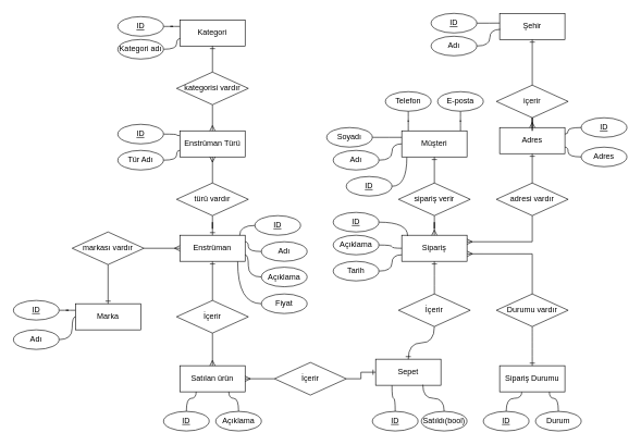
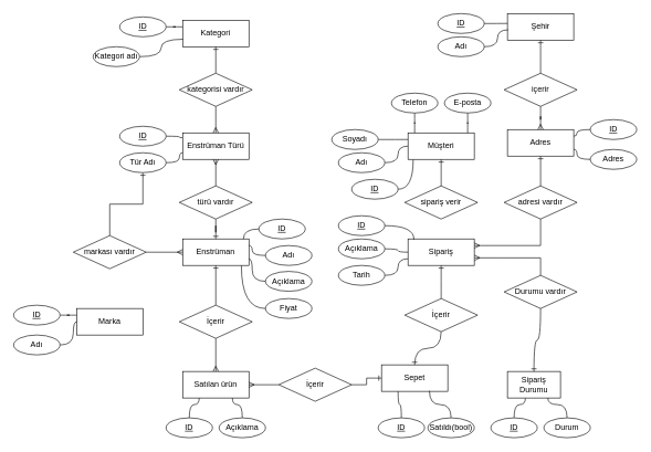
  <mxCell id="0" />
  <mxCell id="1" parent="0" />
  <mxCell id="2" value="Satılan ürün" style="whiteSpace=wrap;html=1;align=center;" parent="1" vertex="1"><mxGeometry x="275" y="560" width="100" height="40" as="geometry" /></mxCell>
  <mxCell id="3" value="Enstrüman" style="whiteSpace=wrap;html=1;align=center;" parent="1" vertex="1"><mxGeometry x="275" y="360" width="100" height="40" as="geometry" /></mxCell>
  <mxCell id="4" value="Kategori" style="whiteSpace=wrap;html=1;align=center;" parent="1" vertex="1"><mxGeometry x="275" y="30" width="100" height="40" as="geometry" /></mxCell>
  <mxCell id="5" value="Enstrüman Türü" style="whiteSpace=wrap;html=1;align=center;" parent="1" vertex="1"><mxGeometry x="275" y="200" width="100" height="40" as="geometry" /></mxCell>
  <mxCell id="6" value="Sipariş" style="whiteSpace=wrap;html=1;align=center;" parent="1" vertex="1"><mxGeometry x="615" y="360" width="100" height="40" as="geometry" /></mxCell>
  <mxCell id="7" value="Müşteri" style="whiteSpace=wrap;html=1;align=center;" parent="1" vertex="1"><mxGeometry x="615" y="200" width="100" height="40" as="geometry" /></mxCell>
  <mxCell id="8" value="Adres" style="whiteSpace=wrap;html=1;align=center;" parent="1" vertex="1"><mxGeometry x="765" y="195" width="100" height="40" as="geometry" /></mxCell>
  <mxCell id="9" value="Şehir" style="whiteSpace=wrap;html=1;align=center;" parent="1" vertex="1"><mxGeometry x="765" y="20" width="100" height="40" as="geometry" /></mxCell>
  <mxCell id="10" value="Marka" style="whiteSpace=wrap;html=1;align=center;" parent="1" vertex="1"><mxGeometry x="115" y="465" width="100" height="40" as="geometry" /></mxCell>
  <mxCell id="11" style="edgeStyle=orthogonalEdgeStyle;rounded=0;orthogonalLoop=1;jettySize=auto;html=1;endArrow=ERmany;endFill=0;" edge="1" parent="1" source="13" target="2"><mxGeometry relative="1" as="geometry" /></mxCell>
  <mxCell id="12" style="edgeStyle=orthogonalEdgeStyle;rounded=0;orthogonalLoop=1;jettySize=auto;html=1;entryX=0.5;entryY=1;entryDx=0;entryDy=0;endArrow=ERone;endFill=0;" edge="1" parent="1" source="13" target="3"><mxGeometry relative="1" as="geometry" /></mxCell>
  <mxCell id="13" value="İçerir" style="shape=rhombus;perimeter=rhombusPerimeter;whiteSpace=wrap;html=1;align=center;" vertex="1" parent="1"><mxGeometry x="270" y="460" width="110" height="50" as="geometry" /></mxCell>
  <mxCell id="14" style="edgeStyle=orthogonalEdgeStyle;rounded=0;orthogonalLoop=1;jettySize=auto;html=1;entryX=0.5;entryY=0;entryDx=0;entryDy=0;endArrow=ERone;endFill=0;" edge="1" parent="1" source="16" target="3"><mxGeometry relative="1" as="geometry" /></mxCell>
  <mxCell id="15" style="edgeStyle=orthogonalEdgeStyle;rounded=0;orthogonalLoop=1;jettySize=auto;html=1;endArrow=ERmany;endFill=0;" edge="1" parent="1" source="16" target="5"><mxGeometry relative="1" as="geometry" /></mxCell>
  <mxCell id="16" value="türü vardır" style="shape=rhombus;perimeter=rhombusPerimeter;whiteSpace=wrap;html=1;align=center;" vertex="1" parent="1"><mxGeometry x="270" y="280" width="110" height="50" as="geometry" /></mxCell>
  <mxCell id="17" style="edgeStyle=orthogonalEdgeStyle;rounded=0;orthogonalLoop=1;jettySize=auto;html=1;entryX=0.5;entryY=0;entryDx=0;entryDy=0;endArrow=ERmany;endFill=0;" edge="1" parent="1" source="19" target="5"><mxGeometry relative="1" as="geometry" /></mxCell>
  <mxCell id="18" style="edgeStyle=orthogonalEdgeStyle;rounded=0;orthogonalLoop=1;jettySize=auto;html=1;entryX=0.5;entryY=1;entryDx=0;entryDy=0;endArrow=ERone;endFill=0;" edge="1" parent="1" source="19" target="4"><mxGeometry relative="1" as="geometry" /></mxCell>
  <mxCell id="19" value="kategorisi vardır" style="shape=rhombus;perimeter=rhombusPerimeter;whiteSpace=wrap;html=1;align=center;" vertex="1" parent="1"><mxGeometry x="270" y="110" width="110" height="50" as="geometry" /></mxCell>
  <mxCell id="20" style="edgeStyle=orthogonalEdgeStyle;orthogonalLoop=1;jettySize=auto;html=1;endArrow=ERmany;endFill=0;rounded=0;entryX=1;entryY=0.25;entryDx=0;entryDy=0;exitX=0.5;exitY=1;exitDx=0;exitDy=0;" edge="1" parent="1" source="22" target="6"><mxGeometry relative="1" as="geometry"><mxPoint x="800" y="370" as="targetPoint" /></mxGeometry></mxCell>
  <mxCell id="21" style="edgeStyle=orthogonalEdgeStyle;rounded=0;orthogonalLoop=1;jettySize=auto;html=1;entryX=0.5;entryY=1;entryDx=0;entryDy=0;endArrow=ERone;endFill=0;" edge="1" parent="1" source="22" target="8"><mxGeometry relative="1" as="geometry" /></mxCell>
  <mxCell id="22" value="adresi vardır" style="shape=rhombus;perimeter=rhombusPerimeter;whiteSpace=wrap;html=1;align=center;" vertex="1" parent="1"><mxGeometry x="760" y="280" width="110" height="50" as="geometry" /></mxCell>
  <mxCell id="23" style="edgeStyle=orthogonalEdgeStyle;rounded=0;orthogonalLoop=1;jettySize=auto;html=1;entryX=0.5;entryY=0;entryDx=0;entryDy=0;endArrow=ERmany;endFill=0;" edge="1" parent="1" source="25" target="8"><mxGeometry relative="1" as="geometry" /></mxCell>
  <mxCell id="24" style="edgeStyle=orthogonalEdgeStyle;rounded=0;orthogonalLoop=1;jettySize=auto;html=1;entryX=0.5;entryY=1;entryDx=0;entryDy=0;endArrow=ERone;endFill=0;" edge="1" parent="1" source="25" target="9"><mxGeometry relative="1" as="geometry" /></mxCell>
- <mxCell id="25" value="içerir" style="shape=rhombus;perimeter=rhombusPerimeter;whiteSpace=wrap;html=1;align=center;" vertex="1" parent="1"><mxGeometry x="760" y="130" width="110" height="50" as="geometry" /></mxCell>
+ <mxCell id="25" value="içerir" style="shape=rhombus;perimeter=rhombusPerimeter;whiteSpace=wrap;html=1;align=center;" vertex="1" parent="1"><mxGeometry x="760" y="110" width="110" height="50" as="geometry" /></mxCell>
  <mxCell id="26" style="edgeStyle=orthogonalEdgeStyle;rounded=0;orthogonalLoop=1;jettySize=auto;html=1;entryX=0;entryY=0.5;entryDx=0;entryDy=0;endArrow=ERmany;endFill=0;" edge="1" parent="1" source="28" target="3"><mxGeometry relative="1" as="geometry" /></mxCell>
- <mxCell id="27" style="edgeStyle=orthogonalEdgeStyle;rounded=0;orthogonalLoop=1;jettySize=auto;html=1;entryX=0.5;entryY=0;entryDx=0;entryDy=0;endArrow=ERone;endFill=0;" edge="1" parent="1" source="28" target="10"><mxGeometry relative="1" as="geometry" /></mxCell>
+ <mxCell id="27" style="edgeStyle=orthogonalEdgeStyle;rounded=0;orthogonalLoop=1;jettySize=auto;html=1;endArrow=ERone;endFill=0;" edge="1" parent="1" source="28" target="54"><mxGeometry relative="1" as="geometry" /></mxCell>
  <mxCell id="28" value="markası vardır" style="shape=rhombus;perimeter=rhombusPerimeter;whiteSpace=wrap;html=1;align=center;" vertex="1" parent="1"><mxGeometry x="110" y="355" width="110" height="50" as="geometry" /></mxCell>
  <mxCell id="29" style="edgeStyle=orthogonalEdgeStyle;rounded=0;orthogonalLoop=1;jettySize=auto;html=1;entryX=0.5;entryY=1;entryDx=0;entryDy=0;endArrow=ERone;endFill=0;" edge="1" parent="1" source="31" target="7"><mxGeometry relative="1" as="geometry" /></mxCell>
- <mxCell id="30" style="edgeStyle=orthogonalEdgeStyle;rounded=0;orthogonalLoop=1;jettySize=auto;html=1;entryX=0.5;entryY=0;entryDx=0;entryDy=0;endArrow=ERmany;endFill=0;" edge="1" parent="1" source="31" target="6"><mxGeometry relative="1" as="geometry" /></mxCell>
  <mxCell id="31" value="sipariş verir" style="shape=rhombus;perimeter=rhombusPerimeter;whiteSpace=wrap;html=1;align=center;" vertex="1" parent="1"><mxGeometry x="610" y="280" width="110" height="50" as="geometry" /></mxCell>
  <mxCell id="32" style="edgeStyle=orthogonalEdgeStyle;rounded=0;orthogonalLoop=1;jettySize=auto;html=1;entryX=1;entryY=0.5;entryDx=0;entryDy=0;endArrow=ERmany;endFill=0;exitX=0;exitY=0.5;exitDx=0;exitDy=0;" edge="1" parent="1" source="34" target="2"><mxGeometry relative="1" as="geometry"><mxPoint x="540" y="580" as="sourcePoint" /></mxGeometry></mxCell>
  <mxCell id="33" style="edgeStyle=orthogonalEdgeStyle;rounded=0;orthogonalLoop=1;jettySize=auto;html=1;endArrow=ERone;endFill=0;entryX=0;entryY=0.5;entryDx=0;entryDy=0;" edge="1" parent="1" source="34" target="65"><mxGeometry relative="1" as="geometry"><mxPoint x="605" y="580" as="targetPoint" /></mxGeometry></mxCell>
  <mxCell id="34" value="İçerir" style="shape=rhombus;perimeter=rhombusPerimeter;whiteSpace=wrap;html=1;align=center;" vertex="1" parent="1"><mxGeometry x="420" y="555" width="110" height="50" as="geometry" /></mxCell>
  <mxCell id="35" style="edgeStyle=orthogonalEdgeStyle;orthogonalLoop=1;jettySize=auto;html=1;entryX=0;entryY=0.25;entryDx=0;entryDy=0;endArrow=none;endFill=0;curved=1;" edge="1" parent="1" source="36" target="4"><mxGeometry relative="1" as="geometry" /></mxCell>
  <mxCell id="36" value="ID" style="ellipse;whiteSpace=wrap;html=1;align=center;fontStyle=4;" vertex="1" parent="1"><mxGeometry x="180" y="25" width="70" height="30" as="geometry" /></mxCell>
  <mxCell id="37" style="edgeStyle=orthogonalEdgeStyle;curved=1;orthogonalLoop=1;jettySize=auto;html=1;endArrow=none;endFill=0;strokeColor=#000000;entryX=0.078;entryY=1.014;entryDx=0;entryDy=0;entryPerimeter=0;" edge="1" parent="1" source="38" target="7"><mxGeometry relative="1" as="geometry"><mxPoint x="630" y="250" as="targetPoint" /></mxGeometry></mxCell>
  <mxCell id="38" value="ID" style="ellipse;whiteSpace=wrap;html=1;align=center;fontStyle=4;" vertex="1" parent="1"><mxGeometry x="530" y="270" width="70" height="30" as="geometry" /></mxCell>
  <mxCell id="39" style="edgeStyle=orthogonalEdgeStyle;curved=1;orthogonalLoop=1;jettySize=auto;html=1;endArrow=none;endFill=0;entryX=-0.005;entryY=0.183;entryDx=0;entryDy=0;entryPerimeter=0;" edge="1" parent="1" source="40" target="5"><mxGeometry relative="1" as="geometry"><mxPoint x="276" y="207" as="targetPoint" /></mxGeometry></mxCell>
  <mxCell id="40" value="ID" style="ellipse;whiteSpace=wrap;html=1;align=center;fontStyle=4;" vertex="1" parent="1"><mxGeometry x="180" y="190" width="70" height="30" as="geometry" /></mxCell>
  <mxCell id="41" style="edgeStyle=orthogonalEdgeStyle;curved=1;orthogonalLoop=1;jettySize=auto;html=1;entryX=1;entryY=0.25;entryDx=0;entryDy=0;endArrow=none;endFill=0;strokeColor=#000000;" edge="1" parent="1" source="42" target="8"><mxGeometry relative="1" as="geometry" /></mxCell>
  <mxCell id="42" value="ID" style="ellipse;whiteSpace=wrap;html=1;align=center;fontStyle=4;" vertex="1" parent="1"><mxGeometry x="890" y="180" width="70" height="30" as="geometry" /></mxCell>
  <mxCell id="43" style="edgeStyle=orthogonalEdgeStyle;curved=1;orthogonalLoop=1;jettySize=auto;html=1;entryX=0.25;entryY=1;entryDx=0;entryDy=0;endArrow=none;endFill=0;" edge="1" parent="1" source="44" target="65"><mxGeometry relative="1" as="geometry" /></mxCell>
  <mxCell id="44" value="ID" style="ellipse;whiteSpace=wrap;html=1;align=center;fontStyle=4;" vertex="1" parent="1"><mxGeometry x="570" y="630" width="70" height="30" as="geometry" /></mxCell>
  <mxCell id="45" style="edgeStyle=orthogonalEdgeStyle;curved=1;orthogonalLoop=1;jettySize=auto;html=1;entryX=0.917;entryY=0.004;entryDx=0;entryDy=0;entryPerimeter=0;endArrow=none;endFill=0;" edge="1" parent="1" source="46" target="3"><mxGeometry relative="1" as="geometry"><Array as="points"><mxPoint x="367" y="345" /></Array></mxGeometry></mxCell>
  <mxCell id="46" value="ID" style="ellipse;whiteSpace=wrap;html=1;align=center;fontStyle=4;" vertex="1" parent="1"><mxGeometry x="390" y="330" width="70" height="30" as="geometry" /></mxCell>
  <mxCell id="47" style="edgeStyle=orthogonalEdgeStyle;curved=1;orthogonalLoop=1;jettySize=auto;html=1;entryX=0;entryY=0.25;entryDx=0;entryDy=0;endArrow=none;endFill=0;" edge="1" parent="1" source="48" target="10"><mxGeometry relative="1" as="geometry" /></mxCell>
  <mxCell id="48" value="ID" style="ellipse;whiteSpace=wrap;html=1;align=center;fontStyle=4;" vertex="1" parent="1"><mxGeometry x="20" y="460" width="70" height="30" as="geometry" /></mxCell>
  <mxCell id="49" style="edgeStyle=orthogonalEdgeStyle;curved=1;orthogonalLoop=1;jettySize=auto;html=1;entryX=0.25;entryY=1;entryDx=0;entryDy=0;endArrow=none;endFill=0;" edge="1" parent="1" source="50" target="2"><mxGeometry relative="1" as="geometry" /></mxCell>
  <mxCell id="50" value="ID" style="ellipse;whiteSpace=wrap;html=1;align=center;fontStyle=4;" vertex="1" parent="1"><mxGeometry x="250" y="630" width="70" height="30" as="geometry" /></mxCell>
  <mxCell id="51" style="edgeStyle=orthogonalEdgeStyle;curved=1;orthogonalLoop=1;jettySize=auto;html=1;entryX=0.005;entryY=0.718;entryDx=0;entryDy=0;entryPerimeter=0;endArrow=none;endFill=0;" edge="1" parent="1" source="52" target="4"><mxGeometry relative="1" as="geometry" /></mxCell>
- <mxCell id="52" value="Kategori adı" style="ellipse;whiteSpace=wrap;html=1;align=center;" vertex="1" parent="1"><mxGeometry x="180" y="60" width="70" height="30" as="geometry" /></mxCell>
+ <mxCell id="52" value="Kategori adı" style="ellipse;whiteSpace=wrap;html=1;align=center;" vertex="1" parent="1"><mxGeometry x="140" y="70" width="70" height="30" as="geometry" /></mxCell>
  <mxCell id="53" style="edgeStyle=orthogonalEdgeStyle;curved=1;orthogonalLoop=1;jettySize=auto;html=1;entryX=0;entryY=0.75;entryDx=0;entryDy=0;endArrow=none;endFill=0;" edge="1" parent="1" source="54" target="5"><mxGeometry relative="1" as="geometry" /></mxCell>
  <mxCell id="54" value="Tür Adı" style="ellipse;whiteSpace=wrap;html=1;align=center;" vertex="1" parent="1"><mxGeometry x="180" y="230" width="70" height="30" as="geometry" /></mxCell>
  <mxCell id="55" style="edgeStyle=orthogonalEdgeStyle;curved=1;orthogonalLoop=1;jettySize=auto;html=1;endArrow=none;endFill=0;" edge="1" parent="1" source="56" target="10"><mxGeometry relative="1" as="geometry" /></mxCell>
  <mxCell id="56" value="Adı" style="ellipse;whiteSpace=wrap;html=1;align=center;" vertex="1" parent="1"><mxGeometry x="20" y="505" width="70" height="30" as="geometry" /></mxCell>
  <mxCell id="57" style="edgeStyle=orthogonalEdgeStyle;curved=1;orthogonalLoop=1;jettySize=auto;html=1;endArrow=none;endFill=0;entryX=1;entryY=0.25;entryDx=0;entryDy=0;" edge="1" parent="1" source="58" target="3"><mxGeometry relative="1" as="geometry"><mxPoint x="380" y="370" as="targetPoint" /></mxGeometry></mxCell>
  <mxCell id="58" value="Adı" style="ellipse;whiteSpace=wrap;html=1;align=center;" vertex="1" parent="1"><mxGeometry x="400" y="370" width="70" height="30" as="geometry" /></mxCell>
  <mxCell id="59" style="edgeStyle=orthogonalEdgeStyle;curved=1;orthogonalLoop=1;jettySize=auto;html=1;entryX=1;entryY=0.75;entryDx=0;entryDy=0;endArrow=none;endFill=0;" edge="1" parent="1" source="60" target="3"><mxGeometry relative="1" as="geometry" /></mxCell>
  <mxCell id="60" value="Açıklama" style="ellipse;whiteSpace=wrap;html=1;align=center;" vertex="1" parent="1"><mxGeometry x="400" y="409" width="70" height="30" as="geometry" /></mxCell>
  <mxCell id="61" style="edgeStyle=orthogonalEdgeStyle;curved=1;orthogonalLoop=1;jettySize=auto;html=1;entryX=0.75;entryY=1;entryDx=0;entryDy=0;endArrow=none;endFill=0;" edge="1" parent="1" source="62" target="2"><mxGeometry relative="1" as="geometry" /></mxCell>
  <mxCell id="62" value="Açıklama" style="ellipse;whiteSpace=wrap;html=1;align=center;" vertex="1" parent="1"><mxGeometry x="330" y="630" width="70" height="30" as="geometry" /></mxCell>
  <mxCell id="63" style="edgeStyle=orthogonalEdgeStyle;curved=1;orthogonalLoop=1;jettySize=auto;html=1;entryX=0.886;entryY=1.007;entryDx=0;entryDy=0;entryPerimeter=0;endArrow=none;endFill=0;" edge="1" parent="1" source="64" target="3"><mxGeometry relative="1" as="geometry" /></mxCell>
  <mxCell id="64" value="Fiyat" style="ellipse;whiteSpace=wrap;html=1;align=center;" vertex="1" parent="1"><mxGeometry x="400" y="450" width="70" height="30" as="geometry" /></mxCell>
  <mxCell id="65" value="Sepet" style="whiteSpace=wrap;html=1;align=center;" vertex="1" parent="1"><mxGeometry x="575" y="550" width="100" height="40" as="geometry" /></mxCell>
  <mxCell id="66" style="edgeStyle=orthogonalEdgeStyle;curved=1;orthogonalLoop=1;jettySize=auto;html=1;entryX=0.5;entryY=1;entryDx=0;entryDy=0;endArrow=ERone;endFill=0;" edge="1" parent="1" source="68" target="6"><mxGeometry relative="1" as="geometry" /></mxCell>
  <mxCell id="67" style="edgeStyle=orthogonalEdgeStyle;curved=1;orthogonalLoop=1;jettySize=auto;html=1;entryX=0.5;entryY=0;entryDx=0;entryDy=0;endArrow=ERone;endFill=0;" edge="1" parent="1" source="68" target="65"><mxGeometry relative="1" as="geometry" /></mxCell>
  <mxCell id="68" value="İçerir" style="shape=rhombus;perimeter=rhombusPerimeter;whiteSpace=wrap;html=1;align=center;" vertex="1" parent="1"><mxGeometry x="610" y="450" width="110" height="50" as="geometry" /></mxCell>
  <mxCell id="69" style="edgeStyle=orthogonalEdgeStyle;curved=1;orthogonalLoop=1;jettySize=auto;html=1;entryX=0.723;entryY=0.98;entryDx=0;entryDy=0;entryPerimeter=0;endArrow=none;endFill=0;" edge="1" parent="1" source="70" target="65"><mxGeometry relative="1" as="geometry" /></mxCell>
  <mxCell id="70" value="Satıldı(bool)" style="ellipse;whiteSpace=wrap;html=1;align=center;" vertex="1" parent="1"><mxGeometry x="645" y="630" width="70" height="30" as="geometry" /></mxCell>
  <mxCell id="71" style="edgeStyle=orthogonalEdgeStyle;curved=1;orthogonalLoop=1;jettySize=auto;html=1;entryX=0.09;entryY=0.025;entryDx=0;entryDy=0;entryPerimeter=0;endArrow=none;endFill=0;" edge="1" parent="1" source="72" target="6"><mxGeometry relative="1" as="geometry" /></mxCell>
  <mxCell id="72" value="ID" style="ellipse;whiteSpace=wrap;html=1;align=center;fontStyle=4;" vertex="1" parent="1"><mxGeometry x="510" y="325" width="70" height="30" as="geometry" /></mxCell>
  <mxCell id="73" style="edgeStyle=orthogonalEdgeStyle;curved=1;orthogonalLoop=1;jettySize=auto;html=1;entryX=0;entryY=0.75;entryDx=0;entryDy=0;endArrow=none;endFill=0;" edge="1" parent="1" source="74" target="6"><mxGeometry relative="1" as="geometry" /></mxCell>
  <mxCell id="74" value="Tarih" style="ellipse;whiteSpace=wrap;html=1;align=center;" vertex="1" parent="1"><mxGeometry x="510" y="400" width="70" height="30" as="geometry" /></mxCell>
  <mxCell id="75" style="edgeStyle=orthogonalEdgeStyle;curved=1;orthogonalLoop=1;jettySize=auto;html=1;entryX=0;entryY=0.5;entryDx=0;entryDy=0;endArrow=none;endFill=0;" edge="1" parent="1" source="76" target="6"><mxGeometry relative="1" as="geometry" /></mxCell>
  <mxCell id="76" value="Açıklama" style="ellipse;whiteSpace=wrap;html=1;align=center;" vertex="1" parent="1"><mxGeometry x="510" y="360" width="70" height="30" as="geometry" /></mxCell>
- <mxCell id="77" value="Sipariş Durumu" style="whiteSpace=wrap;html=1;align=center;" vertex="1" parent="1"><mxGeometry x="765" y="560" width="100" height="40" as="geometry" /></mxCell>
+ <mxCell id="77" value="Sipariş Durumu" style="whiteSpace=wrap;html=1;align=center;" vertex="1" parent="1"><mxGeometry x="765" y="560" width="80" height="40" as="geometry" /></mxCell>
  <mxCell id="78" style="edgeStyle=orthogonalEdgeStyle;curved=1;orthogonalLoop=1;jettySize=auto;html=1;entryX=0.339;entryY=1.01;entryDx=0;entryDy=0;endArrow=none;endFill=0;entryPerimeter=0;" edge="1" parent="1" source="79" target="77"><mxGeometry relative="1" as="geometry" /></mxCell>
  <mxCell id="79" value="ID" style="ellipse;whiteSpace=wrap;html=1;align=center;fontStyle=4;" vertex="1" parent="1"><mxGeometry x="740" y="630" width="70" height="30" as="geometry" /></mxCell>
  <mxCell id="80" style="edgeStyle=orthogonalEdgeStyle;curved=1;orthogonalLoop=1;jettySize=auto;html=1;endArrow=none;endFill=0;entryX=0.762;entryY=1.002;entryDx=0;entryDy=0;entryPerimeter=0;" edge="1" parent="1" source="81" target="77"><mxGeometry relative="1" as="geometry" /></mxCell>
  <mxCell id="81" value="Durum" style="ellipse;whiteSpace=wrap;html=1;align=center;" vertex="1" parent="1"><mxGeometry x="820" y="630" width="70" height="30" as="geometry" /></mxCell>
  <mxCell id="82" style="edgeStyle=orthogonalEdgeStyle;curved=1;orthogonalLoop=1;jettySize=auto;html=1;entryX=0.5;entryY=0;entryDx=0;entryDy=0;endArrow=ERone;endFill=0;" edge="1" parent="1" source="84" target="77"><mxGeometry relative="1" as="geometry" /></mxCell>
  <mxCell id="83" style="edgeStyle=orthogonalEdgeStyle;orthogonalLoop=1;jettySize=auto;html=1;entryX=1.003;entryY=0.714;entryDx=0;entryDy=0;endArrow=ERmany;endFill=0;rounded=0;entryPerimeter=0;exitX=0.5;exitY=0;exitDx=0;exitDy=0;" edge="1" parent="1" source="84" target="6"><mxGeometry relative="1" as="geometry" /></mxCell>
- <mxCell id="84" value="Durumu vardır" style="shape=rhombus;perimeter=rhombusPerimeter;whiteSpace=wrap;html=1;align=center;" vertex="1" parent="1"><mxGeometry x="760" y="450" width="110" height="50" as="geometry" /></mxCell>
+ <mxCell id="84" value="Durumu vardır" style="shape=rhombus;perimeter=rhombusPerimeter;whiteSpace=wrap;html=1;align=center;" vertex="1" parent="1"><mxGeometry x="760" y="415" width="110" height="50" as="geometry" /></mxCell>
  <mxCell id="85" style="edgeStyle=orthogonalEdgeStyle;orthogonalLoop=1;jettySize=auto;html=1;entryX=0;entryY=0.372;entryDx=0;entryDy=0;entryPerimeter=0;endArrow=none;endFill=0;curved=1;" edge="1" parent="1" source="86" target="9"><mxGeometry relative="1" as="geometry" /></mxCell>
  <mxCell id="86" value="ID" style="ellipse;whiteSpace=wrap;html=1;align=center;fontStyle=4;" vertex="1" parent="1"><mxGeometry x="660" y="20" width="70" height="30" as="geometry" /></mxCell>
  <mxCell id="87" style="edgeStyle=orthogonalEdgeStyle;curved=1;orthogonalLoop=1;jettySize=auto;html=1;entryX=0.009;entryY=0.613;entryDx=0;entryDy=0;entryPerimeter=0;endArrow=none;endFill=0;strokeColor=#000000;" edge="1" parent="1" source="88" target="9"><mxGeometry relative="1" as="geometry" /></mxCell>
  <mxCell id="88" value="Adı" style="ellipse;whiteSpace=wrap;html=1;align=center;" vertex="1" parent="1"><mxGeometry x="660" y="55" width="70" height="30" as="geometry" /></mxCell>
  <mxCell id="89" style="edgeStyle=orthogonalEdgeStyle;curved=1;orthogonalLoop=1;jettySize=auto;html=1;entryX=0;entryY=0.5;entryDx=0;entryDy=0;endArrow=none;endFill=0;strokeColor=#000000;exitX=1;exitY=0.5;exitDx=0;exitDy=0;" edge="1" parent="1" source="90" target="7"><mxGeometry relative="1" as="geometry"><Array as="points"><mxPoint x="600" y="245" /><mxPoint x="600" y="220" /></Array></mxGeometry></mxCell>
  <mxCell id="90" value="Adı" style="ellipse;whiteSpace=wrap;html=1;align=center;" vertex="1" parent="1"><mxGeometry x="510" y="230" width="70" height="30" as="geometry" /></mxCell>
  <mxCell id="91" style="edgeStyle=orthogonalEdgeStyle;curved=1;orthogonalLoop=1;jettySize=auto;html=1;entryX=0;entryY=0.25;entryDx=0;entryDy=0;endArrow=none;endFill=0;strokeColor=#000000;" edge="1" parent="1" source="92" target="7"><mxGeometry relative="1" as="geometry" /></mxCell>
  <mxCell id="92" value="Soyadı" style="ellipse;whiteSpace=wrap;html=1;align=center;" vertex="1" parent="1"><mxGeometry x="500" y="195" width="70" height="30" as="geometry" /></mxCell>
  <mxCell id="93" style="edgeStyle=orthogonalEdgeStyle;curved=1;orthogonalLoop=1;jettySize=auto;html=1;entryX=0.1;entryY=0;entryDx=0;entryDy=0;entryPerimeter=0;endArrow=none;endFill=0;strokeColor=#000000;" edge="1" parent="1" source="94" target="7"><mxGeometry relative="1" as="geometry" /></mxCell>
  <mxCell id="94" value="Telefon" style="ellipse;whiteSpace=wrap;html=1;align=center;" vertex="1" parent="1"><mxGeometry x="590" y="140" width="70" height="30" as="geometry" /></mxCell>
  <mxCell id="95" style="edgeStyle=orthogonalEdgeStyle;curved=1;orthogonalLoop=1;jettySize=auto;html=1;entryX=0.9;entryY=0;entryDx=0;entryDy=0;entryPerimeter=0;endArrow=none;endFill=0;strokeColor=#000000;" edge="1" parent="1" source="96" target="7"><mxGeometry relative="1" as="geometry" /></mxCell>
  <mxCell id="96" value="E-posta" style="ellipse;whiteSpace=wrap;html=1;align=center;" vertex="1" parent="1"><mxGeometry x="670" y="140" width="70" height="30" as="geometry" /></mxCell>
  <mxCell id="97" style="edgeStyle=orthogonalEdgeStyle;curved=1;orthogonalLoop=1;jettySize=auto;html=1;entryX=1;entryY=0.75;entryDx=0;entryDy=0;endArrow=none;endFill=0;strokeColor=#000000;" edge="1" parent="1" source="98" target="8"><mxGeometry relative="1" as="geometry" /></mxCell>
  <mxCell id="98" value="Adres" style="ellipse;whiteSpace=wrap;html=1;align=center;" vertex="1" parent="1"><mxGeometry x="890" y="225" width="70" height="30" as="geometry" /></mxCell>
